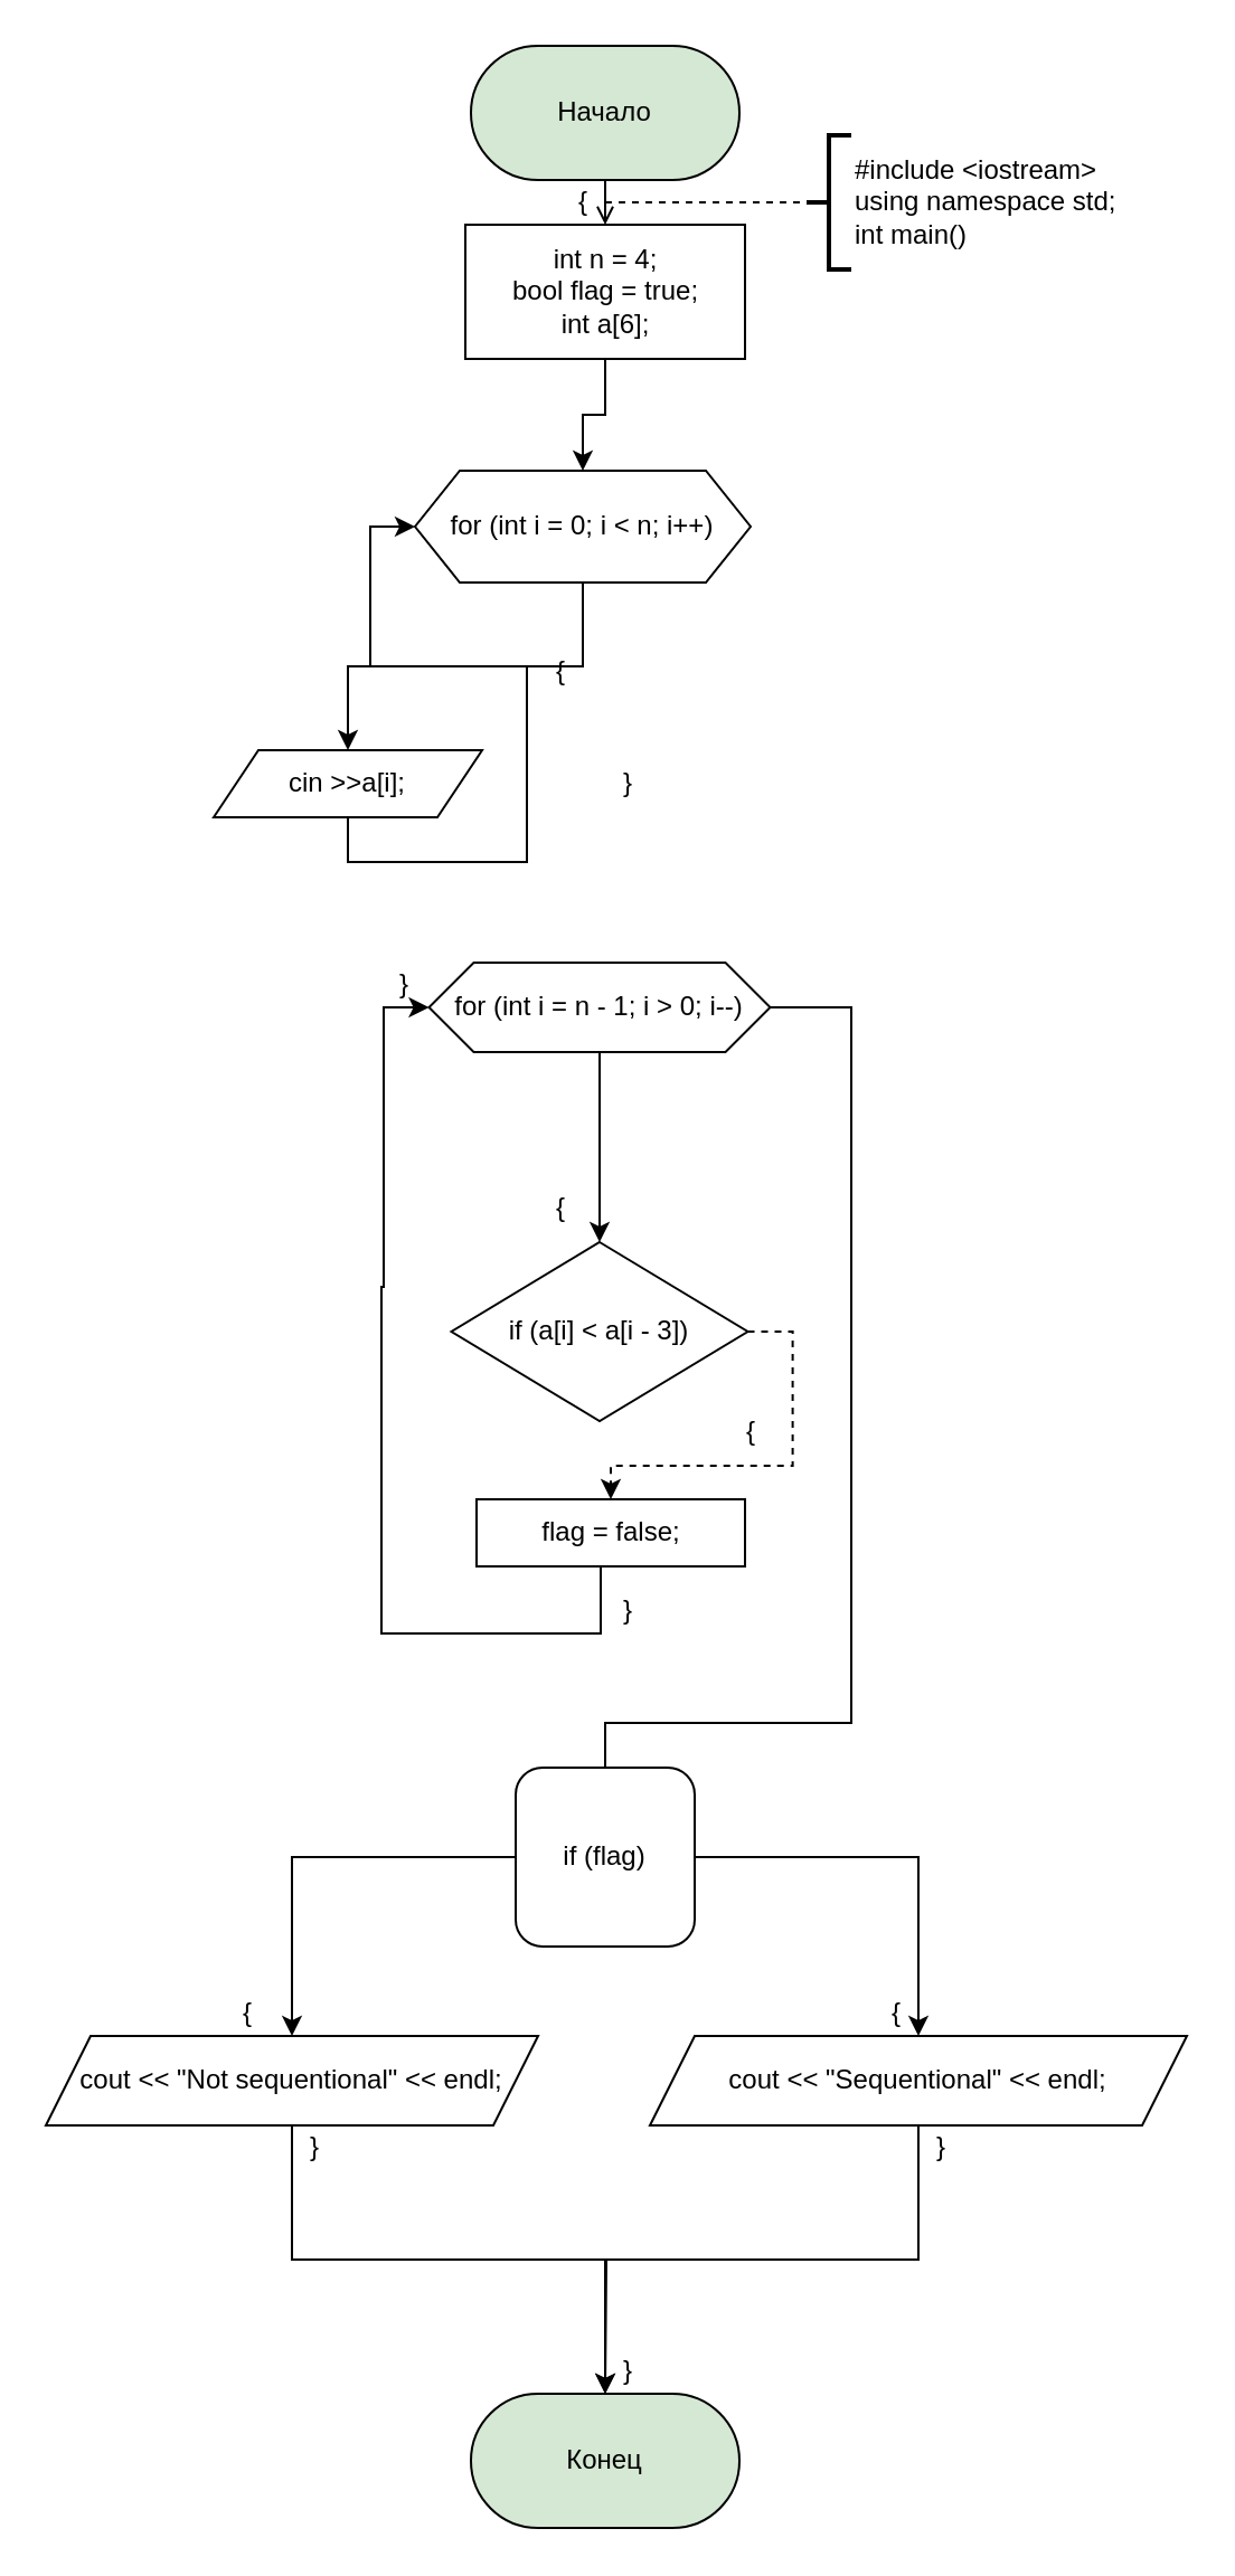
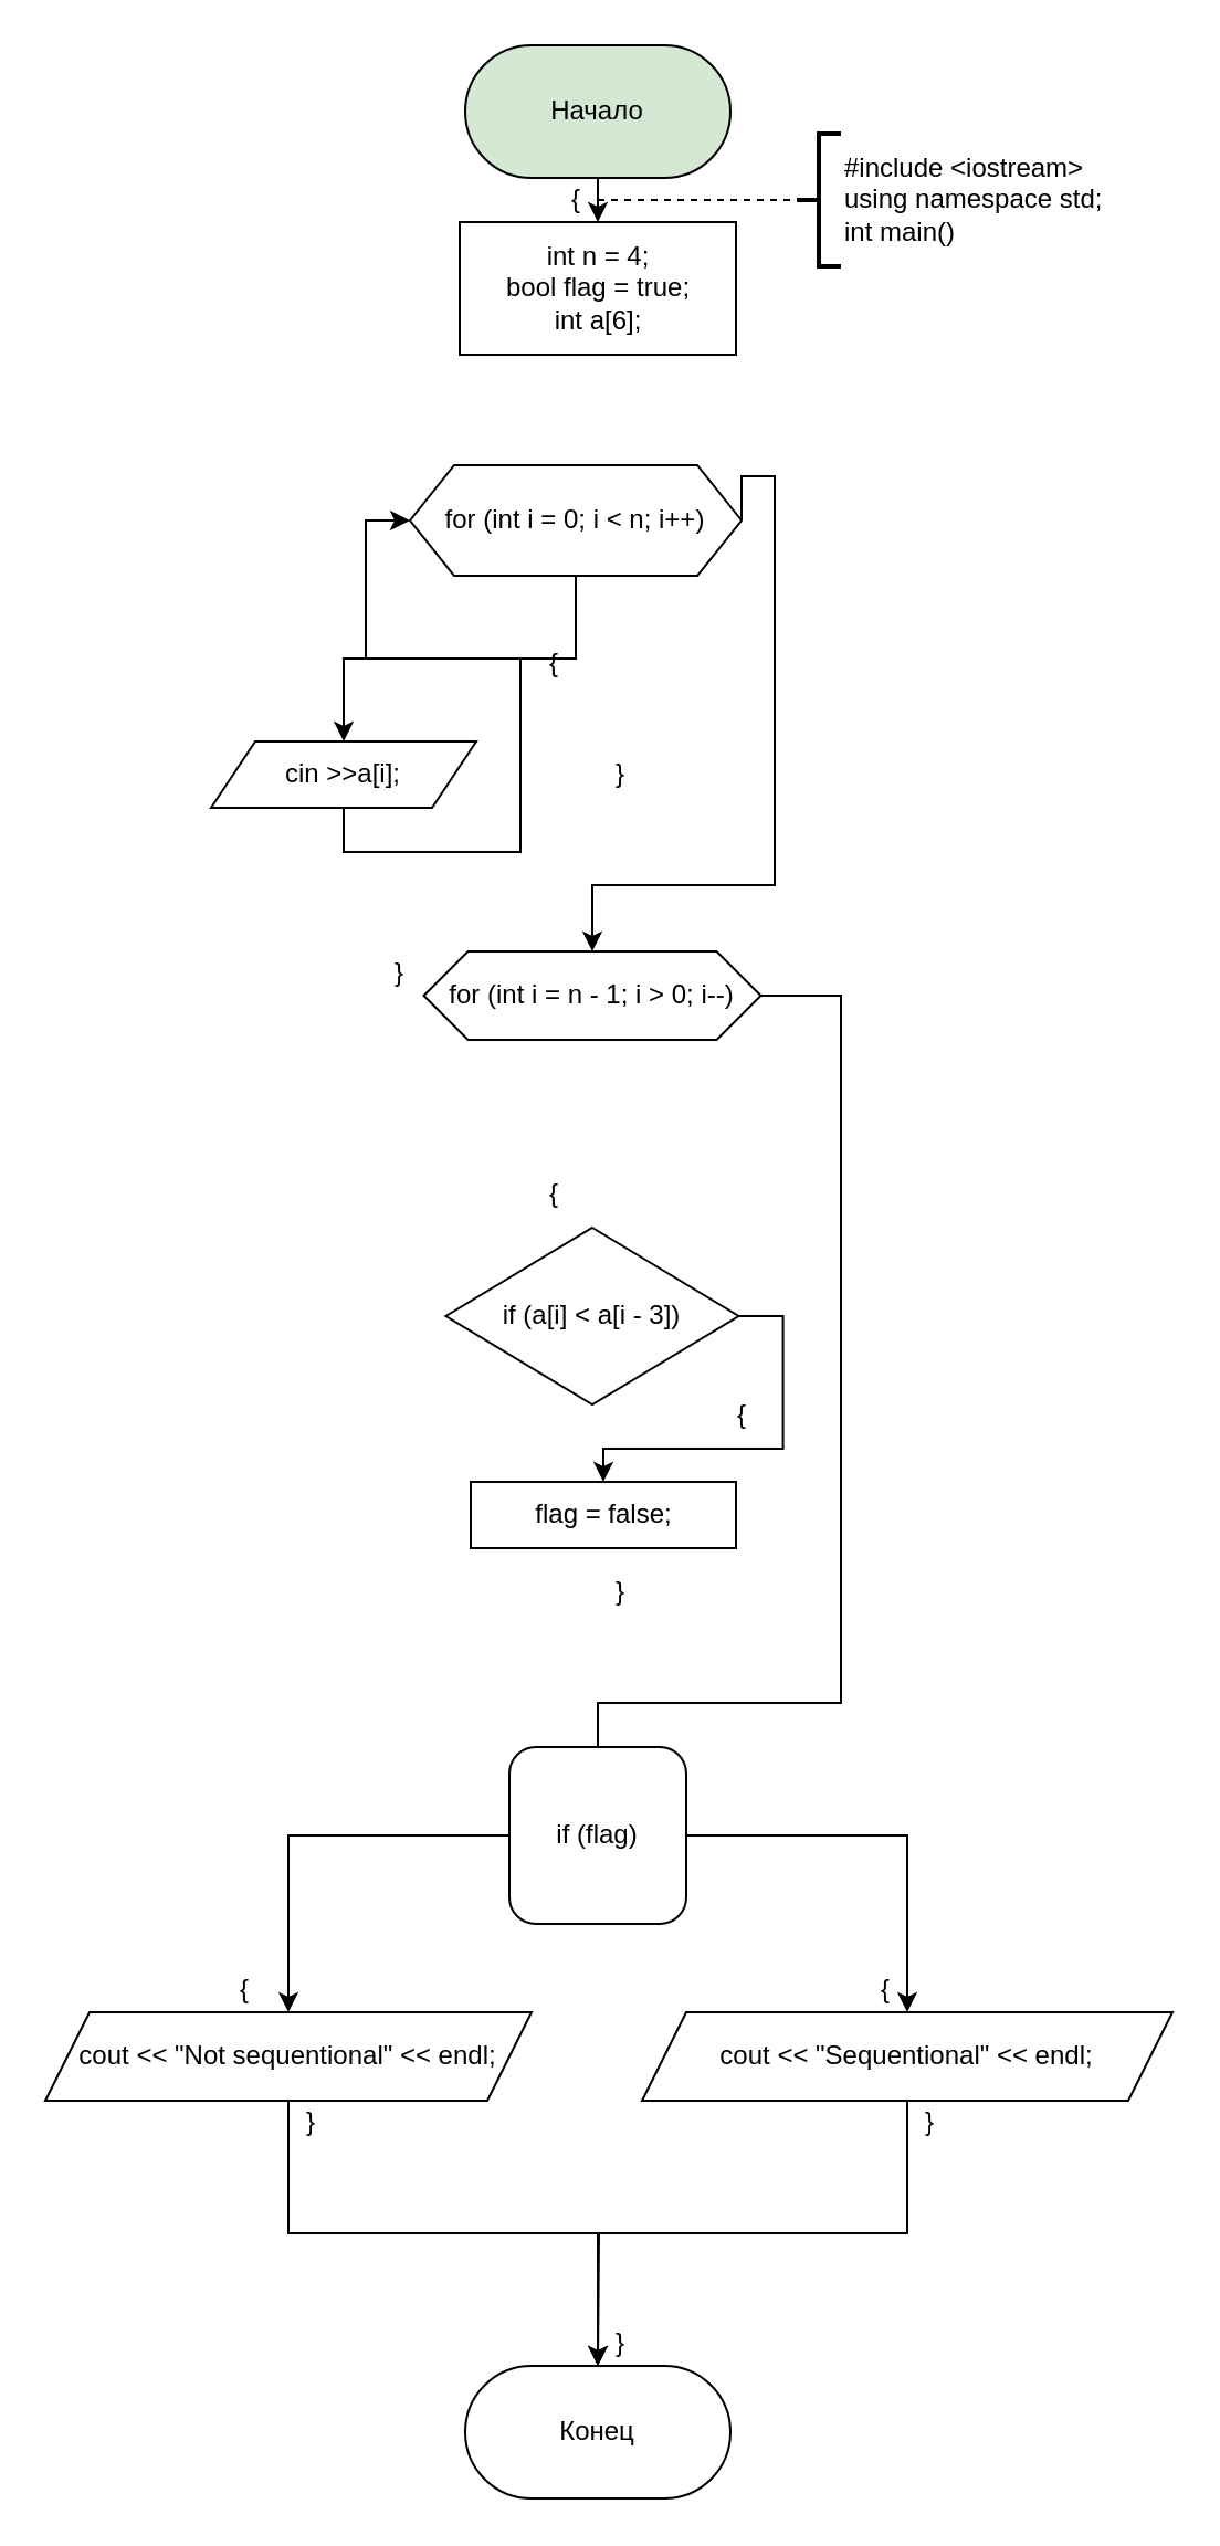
  <mxCell id="0" />
  <mxCell id="1" parent="0" />
- <mxCell id="2" style="edgeStyle=orthogonalEdgeStyle;rounded=0;orthogonalLoop=1;jettySize=auto;html=1;exitX=0.5;exitY=1;exitDx=0;exitDy=0;entryX=0.5;entryY=0;entryDx=0;entryDy=0;endArrow=open;" edge="1" parent="1" source="3" target="6"><mxGeometry relative="1" as="geometry" /></mxCell>
+ <mxCell id="2" style="edgeStyle=orthogonalEdgeStyle;rounded=0;orthogonalLoop=1;jettySize=auto;html=1;exitX=0.5;exitY=1;exitDx=0;exitDy=0;entryX=0.5;entryY=0;entryDx=0;entryDy=0;" edge="1" parent="1" source="3" target="6"><mxGeometry relative="1" as="geometry" /></mxCell>
  <mxCell id="3" value="Начало" style="rounded=1;whiteSpace=wrap;html=1;arcSize=50;fillColor=#d5e8d4;" vertex="1" parent="1"><mxGeometry x="210" y="20" width="120" height="60" as="geometry" /></mxCell>
- <mxCell id="4" value="Конец" style="rounded=1;whiteSpace=wrap;html=1;arcSize=50;fillColor=#d5e8d4;" vertex="1" parent="1"><mxGeometry x="210" y="1070" width="120" height="60" as="geometry" /></mxCell>
- <mxCell id="5" style="edgeStyle=orthogonalEdgeStyle;rounded=0;orthogonalLoop=1;jettySize=auto;html=1;exitX=0.5;exitY=1;exitDx=0;exitDy=0;entryX=0.5;entryY=0;entryDx=0;entryDy=0;" edge="1" parent="1" source="6" target="11"><mxGeometry relative="1" as="geometry" /></mxCell>
+ <mxCell id="4" value="Конец" style="rounded=1;whiteSpace=wrap;html=1;arcSize=50;" vertex="1" parent="1"><mxGeometry x="210" y="1070" width="120" height="60" as="geometry" /></mxCell>
  <mxCell id="6" value="&lt;div&gt;int n = 4;&lt;/div&gt;&lt;div&gt;&lt;span&gt;bool flag = true;&lt;/span&gt;&lt;/div&gt;&lt;div&gt;&lt;span&gt;int a[6];&lt;/span&gt;&lt;/div&gt;" style="rounded=0;whiteSpace=wrap;html=1;" vertex="1" parent="1"><mxGeometry x="207.5" y="100" width="125" height="60" as="geometry" /></mxCell>
  <mxCell id="7" value="" style="endArrow=none;dashed=1;html=1;rounded=0;" edge="1" parent="1"><mxGeometry width="50" height="50" relative="1" as="geometry"><mxPoint x="270" y="90" as="sourcePoint" /><mxPoint x="360" y="90" as="targetPoint" /></mxGeometry></mxCell>
  <mxCell id="8" value="&lt;div&gt;#include &amp;lt;iostream&amp;gt;&lt;/div&gt;&lt;div&gt;using namespace std;&lt;/div&gt;&lt;div&gt;int main()&lt;/div&gt;" style="strokeWidth=2;html=1;shape=mxgraph.flowchart.annotation_2;align=left;labelPosition=right;pointerEvents=1;" vertex="1" parent="1"><mxGeometry x="360" y="60" width="20" height="60" as="geometry" /></mxCell>
+ <mxCell id="9" style="edgeStyle=orthogonalEdgeStyle;rounded=0;orthogonalLoop=1;jettySize=auto;html=1;exitX=1;exitY=0.5;exitDx=0;exitDy=0;entryX=0.5;entryY=0;entryDx=0;entryDy=0;" edge="1" parent="1" source="11" target="14"><mxGeometry relative="1" as="geometry"><Array as="points"><mxPoint x="350" y="215" /><mxPoint x="350" y="400" /><mxPoint x="268" y="400" /></Array></mxGeometry></mxCell>
  <mxCell id="10" style="edgeStyle=orthogonalEdgeStyle;rounded=0;orthogonalLoop=1;jettySize=auto;html=1;exitX=0.5;exitY=1;exitDx=0;exitDy=0;entryX=0.5;entryY=0;entryDx=0;entryDy=0;" edge="1" parent="1" source="11" target="16"><mxGeometry relative="1" as="geometry" /></mxCell>
  <mxCell id="11" value="for (int i = 0; i &amp;lt; n; i++)" style="shape=hexagon;perimeter=hexagonPerimeter2;whiteSpace=wrap;html=1;fixedSize=1;" vertex="1" parent="1"><mxGeometry x="185" y="210" width="150" height="50" as="geometry" /></mxCell>
- <mxCell id="12" style="edgeStyle=orthogonalEdgeStyle;rounded=0;orthogonalLoop=1;jettySize=auto;html=1;exitX=0.5;exitY=1;exitDx=0;exitDy=0;entryX=0.5;entryY=0;entryDx=0;entryDy=0;" edge="1" parent="1" source="14" target="18"><mxGeometry relative="1" as="geometry" /></mxCell>
  <mxCell id="13" style="edgeStyle=orthogonalEdgeStyle;rounded=0;orthogonalLoop=1;jettySize=auto;html=1;exitX=1;exitY=0.5;exitDx=0;exitDy=0;entryX=0.5;entryY=0;entryDx=0;entryDy=0;endArrow=none;" edge="1" parent="1" source="14" target="23"><mxGeometry relative="1" as="geometry"><Array as="points"><mxPoint x="380" y="450" /><mxPoint x="380" y="770" /><mxPoint x="270" y="770" /></Array></mxGeometry></mxCell>
  <mxCell id="14" value="for (int i = n - 1; i &amp;gt; 0; i--)" style="shape=hexagon;perimeter=hexagonPerimeter2;whiteSpace=wrap;html=1;fixedSize=1;" vertex="1" parent="1"><mxGeometry x="191.25" y="430" width="152.5" height="40" as="geometry" /></mxCell>
  <mxCell id="15" style="edgeStyle=orthogonalEdgeStyle;rounded=0;orthogonalLoop=1;jettySize=auto;html=1;exitX=0.5;exitY=1;exitDx=0;exitDy=0;entryX=0;entryY=0.5;entryDx=0;entryDy=0;" edge="1" parent="1" source="16" target="11"><mxGeometry relative="1" as="geometry" /></mxCell>
  <mxCell id="16" value="cin &amp;gt;&amp;gt;a[i];" style="shape=parallelogram;perimeter=parallelogramPerimeter;whiteSpace=wrap;html=1;fixedSize=1;" vertex="1" parent="1"><mxGeometry x="95" y="335" width="120" height="30" as="geometry" /></mxCell>
- <mxCell id="17" style="edgeStyle=orthogonalEdgeStyle;rounded=0;orthogonalLoop=1;jettySize=auto;html=1;exitX=1;exitY=0.5;exitDx=0;exitDy=0;entryX=0.5;entryY=0;entryDx=0;entryDy=0;dashed=1;" edge="1" parent="1" source="18" target="20"><mxGeometry relative="1" as="geometry" /></mxCell>
+ <mxCell id="17" style="edgeStyle=orthogonalEdgeStyle;rounded=0;orthogonalLoop=1;jettySize=auto;html=1;exitX=1;exitY=0.5;exitDx=0;exitDy=0;entryX=0.5;entryY=0;entryDx=0;entryDy=0;" edge="1" parent="1" source="18" target="20"><mxGeometry relative="1" as="geometry" /></mxCell>
  <mxCell id="18" value="if (a[i] &amp;lt; a[i - 3])" style="rhombus;whiteSpace=wrap;html=1;" vertex="1" parent="1"><mxGeometry x="201.25" y="555" width="132.5" height="80" as="geometry" /></mxCell>
- <mxCell id="19" style="edgeStyle=orthogonalEdgeStyle;rounded=0;orthogonalLoop=1;jettySize=auto;html=1;exitX=0.5;exitY=1;exitDx=0;exitDy=0;entryX=0;entryY=0.5;entryDx=0;entryDy=0;" edge="1" parent="1" source="20" target="14"><mxGeometry relative="1" as="geometry"><Array as="points"><mxPoint x="268" y="730" /><mxPoint x="170" y="730" /><mxPoint x="170" y="575" /><mxPoint x="171" y="575" /><mxPoint x="171" y="450" /></Array></mxGeometry></mxCell>
  <mxCell id="20" value="flag = false;" style="rounded=0;whiteSpace=wrap;html=1;" vertex="1" parent="1"><mxGeometry x="212.5" y="670" width="120" height="30" as="geometry" /></mxCell>
  <mxCell id="21" style="edgeStyle=orthogonalEdgeStyle;rounded=0;orthogonalLoop=1;jettySize=auto;html=1;exitX=1;exitY=0.5;exitDx=0;exitDy=0;" edge="1" parent="1" source="23" target="25"><mxGeometry relative="1" as="geometry" /></mxCell>
  <mxCell id="22" style="edgeStyle=orthogonalEdgeStyle;rounded=0;orthogonalLoop=1;jettySize=auto;html=1;exitX=0;exitY=0.5;exitDx=0;exitDy=0;entryX=0.5;entryY=0;entryDx=0;entryDy=0;" edge="1" parent="1" source="23" target="27"><mxGeometry relative="1" as="geometry" /></mxCell>
  <mxCell id="23" value="if (flag)" style="whiteSpace=wrap;html=1;rounded=1;" vertex="1" parent="1"><mxGeometry x="230" y="790" width="80" height="80" as="geometry" /></mxCell>
  <mxCell id="24" style="edgeStyle=orthogonalEdgeStyle;rounded=0;orthogonalLoop=1;jettySize=auto;html=1;exitX=0.5;exitY=1;exitDx=0;exitDy=0;" edge="1" parent="1" source="25"><mxGeometry relative="1" as="geometry"><mxPoint x="270" y="1070" as="targetPoint" /></mxGeometry></mxCell>
  <mxCell id="25" value="cout &amp;lt;&amp;lt; &quot;Sequentional&quot; &amp;lt;&amp;lt; endl;" style="shape=parallelogram;perimeter=parallelogramPerimeter;whiteSpace=wrap;html=1;fixedSize=1;" vertex="1" parent="1"><mxGeometry x="290" y="910" width="240" height="40" as="geometry" /></mxCell>
  <mxCell id="26" style="edgeStyle=orthogonalEdgeStyle;rounded=0;orthogonalLoop=1;jettySize=auto;html=1;exitX=0.5;exitY=1;exitDx=0;exitDy=0;entryX=0.5;entryY=0;entryDx=0;entryDy=0;" edge="1" parent="1" source="27" target="4"><mxGeometry relative="1" as="geometry" /></mxCell>
  <mxCell id="27" value="cout &amp;lt;&amp;lt; &quot;Not sequentional&quot; &amp;lt;&amp;lt; endl;" style="shape=parallelogram;perimeter=parallelogramPerimeter;whiteSpace=wrap;html=1;fixedSize=1;" vertex="1" parent="1"><mxGeometry x="20" y="910" width="220" height="40" as="geometry" /></mxCell>
  <mxCell id="28" value="{" style="text;html=1;align=center;verticalAlign=middle;resizable=0;points=[];autosize=1;strokeColor=none;fillColor=none;" vertex="1" parent="1"><mxGeometry x="240" y="290" width="20" height="20" as="geometry" /></mxCell>
  <mxCell id="29" value="{" style="text;html=1;align=center;verticalAlign=middle;resizable=0;points=[];autosize=1;strokeColor=none;fillColor=none;" vertex="1" parent="1"><mxGeometry x="240" y="530" width="20" height="20" as="geometry" /></mxCell>
  <mxCell id="30" value="{" style="text;html=1;align=center;verticalAlign=middle;resizable=0;points=[];autosize=1;strokeColor=none;fillColor=none;" vertex="1" parent="1"><mxGeometry x="325" y="630" width="20" height="20" as="geometry" /></mxCell>
  <mxCell id="31" value="{" style="text;html=1;align=center;verticalAlign=middle;resizable=0;points=[];autosize=1;strokeColor=none;fillColor=none;" vertex="1" parent="1"><mxGeometry x="390" y="890" width="20" height="20" as="geometry" /></mxCell>
  <mxCell id="32" value="{" style="text;html=1;align=center;verticalAlign=middle;resizable=0;points=[];autosize=1;strokeColor=none;fillColor=none;" vertex="1" parent="1"><mxGeometry x="100" y="890" width="20" height="20" as="geometry" /></mxCell>
  <mxCell id="33" value="{" style="text;html=1;align=center;verticalAlign=middle;resizable=0;points=[];autosize=1;strokeColor=none;fillColor=none;" vertex="1" parent="1"><mxGeometry x="250" y="80" width="20" height="20" as="geometry" /></mxCell>
  <mxCell id="34" value="}" style="text;html=1;align=center;verticalAlign=middle;resizable=0;points=[];autosize=1;strokeColor=none;fillColor=none;" vertex="1" parent="1"><mxGeometry x="270" y="340" width="20" height="20" as="geometry" /></mxCell>
  <mxCell id="35" value="}" style="text;html=1;align=center;verticalAlign=middle;resizable=0;points=[];autosize=1;strokeColor=none;fillColor=none;" vertex="1" parent="1"><mxGeometry x="170" y="430" width="20" height="20" as="geometry" /></mxCell>
  <mxCell id="36" value="}" style="text;html=1;align=center;verticalAlign=middle;resizable=0;points=[];autosize=1;strokeColor=none;fillColor=none;" vertex="1" parent="1"><mxGeometry x="270" y="710" width="20" height="20" as="geometry" /></mxCell>
  <mxCell id="37" value="}" style="text;html=1;align=center;verticalAlign=middle;resizable=0;points=[];autosize=1;strokeColor=none;fillColor=none;" vertex="1" parent="1"><mxGeometry y="950" width="20" height="20" as="geometry" x="130" /></mxCell>
  <mxCell id="38" value="}" style="text;html=1;align=center;verticalAlign=middle;resizable=0;points=[];autosize=1;strokeColor=none;fillColor=none;" vertex="1" parent="1"><mxGeometry x="410" y="950" width="20" height="20" as="geometry" /></mxCell>
  <mxCell id="39" value="}" style="text;html=1;align=center;verticalAlign=middle;resizable=0;points=[];autosize=1;strokeColor=none;fillColor=none;" vertex="1" parent="1"><mxGeometry x="270" y="1050" width="20" height="20" as="geometry" /></mxCell>
